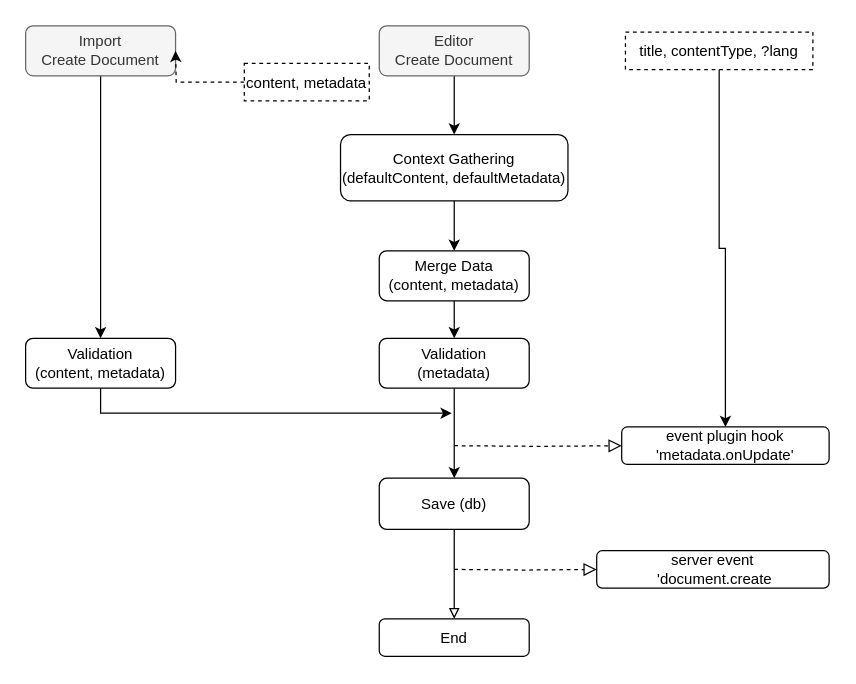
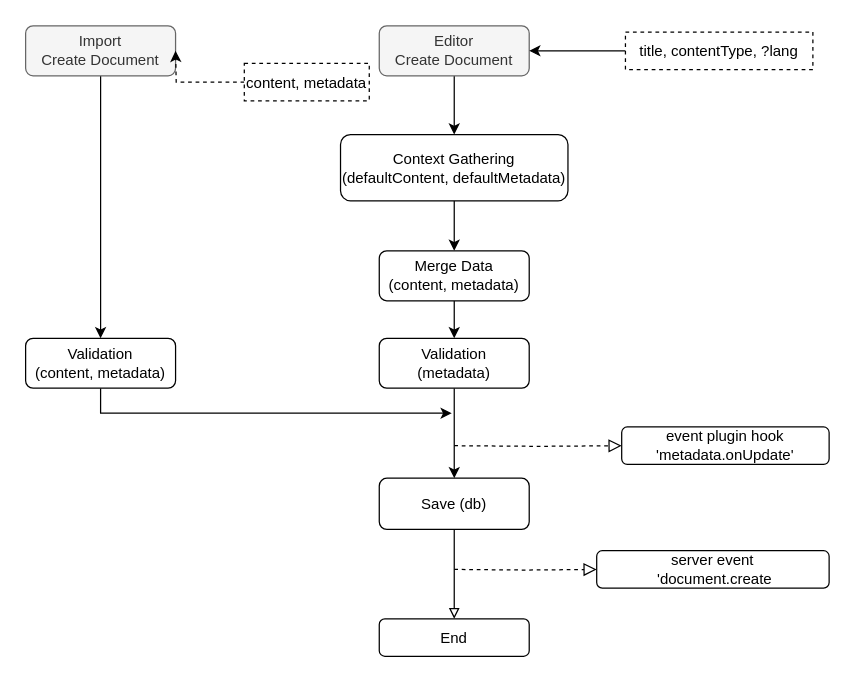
  <mxCell id="0" />
  <mxCell id="1" parent="0" />
  <mxCell id="2" value="" style="edgeStyle=orthogonalEdgeStyle;rounded=0;orthogonalLoop=1;jettySize=auto;html=1;" edge="1" parent="1" source="3" target="7"><mxGeometry relative="1" as="geometry" /></mxCell>
  <mxCell id="3" value="Editor&lt;br&gt;Create Document" style="rounded=1;whiteSpace=wrap;html=1;fontSize=12;glass=0;strokeWidth=1;shadow=0;fillColor=#f5f5f5;fontColor=#333333;strokeColor=#666666;" parent="1" vertex="1"><mxGeometry x="303" y="20" width="120" height="40" as="geometry" /></mxCell>
  <mxCell id="4" value="" style="edgeStyle=orthogonalEdgeStyle;rounded=0;html=1;jettySize=auto;orthogonalLoop=1;fontSize=11;endArrow=block;endFill=0;endSize=8;strokeWidth=1;shadow=0;labelBackgroundColor=none;dashed=1;" parent="1" target="5" edge="1"><mxGeometry y="10" relative="1" as="geometry"><mxPoint as="offset" /><mxPoint x="363" y="356" as="sourcePoint" /></mxGeometry></mxCell>
  <mxCell id="5" value="event plugin hook 'metadata.onUpdate'" style="rounded=1;whiteSpace=wrap;html=1;fontSize=12;glass=0;strokeWidth=1;shadow=0;" parent="1" vertex="1"><mxGeometry x="497" y="341" width="166" height="30" as="geometry" /></mxCell>
  <mxCell id="6" value="" style="edgeStyle=orthogonalEdgeStyle;rounded=0;orthogonalLoop=1;jettySize=auto;html=1;entryX=0.5;entryY=0;entryDx=0;entryDy=0;" parent="1" source="7" target="9" edge="1"><mxGeometry relative="1" as="geometry"><mxPoint x="363" y="220" as="targetPoint" /></mxGeometry></mxCell>
  <mxCell id="7" value="Context Gathering&lt;br&gt;(defaultContent, defaultMetadata)" style="rounded=1;whiteSpace=wrap;html=1;fontSize=12;glass=0;strokeWidth=1;shadow=0;" parent="1" vertex="1"><mxGeometry x="272" y="107" width="182" height="53" as="geometry" /></mxCell>
  <mxCell id="8" value="" style="edgeStyle=orthogonalEdgeStyle;rounded=0;orthogonalLoop=1;jettySize=auto;html=1;fontSize=12;strokeColor=default;" edge="1" parent="1" source="9" target="20"><mxGeometry relative="1" as="geometry" /></mxCell>
  <mxCell id="9" value="Merge Data&lt;br&gt;(content, metadata)" style="rounded=1;whiteSpace=wrap;html=1;fontSize=12;glass=0;strokeWidth=1;shadow=0;" parent="1" vertex="1"><mxGeometry x="303" y="200" width="120" height="40" as="geometry" /></mxCell>
  <mxCell id="10" value="" style="edgeStyle=orthogonalEdgeStyle;rounded=0;orthogonalLoop=1;jettySize=auto;html=1;endArrow=block;endFill=0;strokeColor=#000000;entryX=0.5;entryY=0;entryDx=0;entryDy=0;" parent="1" source="11" edge="1" target="14"><mxGeometry relative="1" as="geometry"><mxPoint x="363" y="700" as="targetPoint" /></mxGeometry></mxCell>
  <mxCell id="11" value="Save (db)" style="rounded=1;whiteSpace=wrap;html=1;shadow=0;strokeWidth=1;glass=0;" parent="1" vertex="1"><mxGeometry x="303" y="382" width="120" height="41" as="geometry" /></mxCell>
  <mxCell id="12" value="" style="edgeStyle=orthogonalEdgeStyle;rounded=0;html=1;jettySize=auto;orthogonalLoop=1;fontSize=11;endArrow=block;endFill=0;endSize=8;strokeWidth=1;shadow=0;labelBackgroundColor=none;dashed=1;" parent="1" target="13" edge="1"><mxGeometry y="10" relative="1" as="geometry"><mxPoint as="offset" /><mxPoint x="363" y="455" as="sourcePoint" /></mxGeometry></mxCell>
  <mxCell id="13" value="server event&lt;br&gt;&amp;nbsp;'document.create" style="rounded=1;whiteSpace=wrap;html=1;fontSize=12;glass=0;strokeWidth=1;shadow=0;" parent="1" vertex="1"><mxGeometry x="477" y="440" width="186" height="30" as="geometry" /></mxCell>
  <mxCell id="14" value="End" style="whiteSpace=wrap;html=1;rounded=1;shadow=0;strokeWidth=1;glass=0;" parent="1" vertex="1"><mxGeometry x="303" y="494.5" width="120" height="30" as="geometry" /></mxCell>
  <mxCell id="15" value="" style="edgeStyle=orthogonalEdgeStyle;rounded=0;orthogonalLoop=1;jettySize=auto;html=1;fontSize=12;strokeColor=default;entryX=0.5;entryY=0;entryDx=0;entryDy=0;" edge="1" parent="1" source="16" target="22"><mxGeometry relative="1" as="geometry"><mxPoint x="80" y="140" as="targetPoint" /></mxGeometry></mxCell>
  <mxCell id="16" value="Import&lt;br&gt;Create Document" style="rounded=1;whiteSpace=wrap;html=1;fontSize=12;glass=0;strokeWidth=1;shadow=0;fillColor=#f5f5f5;fontColor=#333333;strokeColor=#666666;" vertex="1" parent="1"><mxGeometry x="20" y="20" width="120" height="40" as="geometry" /></mxCell>
- <mxCell id="17" value="" style="edgeStyle=orthogonalEdgeStyle;rounded=0;orthogonalLoop=1;jettySize=auto;html=1;fontSize=12;strokeColor=default;" edge="1" parent="1" source="18" target="5"><mxGeometry relative="1" as="geometry" /></mxCell>
+ <mxCell id="17" value="" style="edgeStyle=orthogonalEdgeStyle;rounded=0;orthogonalLoop=1;jettySize=auto;html=1;fontSize=12;strokeColor=default;" edge="1" parent="1" source="18" target="3"><mxGeometry relative="1" as="geometry" /></mxCell>
  <mxCell id="18" value="&lt;font style=&quot;font-size: 12px&quot;&gt;title, contentType, ?lang&lt;/font&gt;" style="rounded=0;whiteSpace=wrap;html=1;shadow=0;glass=0;sketch=0;fontSize=13;dashed=1;" vertex="1" parent="1"><mxGeometry x="500" y="25" width="150" height="30" as="geometry" /></mxCell>
  <mxCell id="19" value="" style="edgeStyle=orthogonalEdgeStyle;rounded=0;orthogonalLoop=1;jettySize=auto;html=1;fontSize=12;strokeColor=default;entryX=0.5;entryY=0;entryDx=0;entryDy=0;" edge="1" parent="1" source="20" target="11"><mxGeometry relative="1" as="geometry"><mxPoint x="363" y="390" as="targetPoint" /></mxGeometry></mxCell>
  <mxCell id="20" value="Validation&lt;br&gt;(metadata)" style="whiteSpace=wrap;html=1;rounded=1;glass=0;strokeWidth=1;shadow=0;" vertex="1" parent="1"><mxGeometry x="303" y="270" width="120" height="40" as="geometry" /></mxCell>
  <mxCell id="21" value="" style="edgeStyle=orthogonalEdgeStyle;rounded=0;orthogonalLoop=1;jettySize=auto;html=1;fontSize=12;strokeColor=default;" edge="1" parent="1" source="22"><mxGeometry relative="1" as="geometry"><mxPoint x="361" y="330" as="targetPoint" /><Array as="points"><mxPoint x="80" y="330" /></Array></mxGeometry></mxCell>
  <mxCell id="22" value="Validation&lt;br&gt;(content, metadata)" style="whiteSpace=wrap;html=1;rounded=1;glass=0;strokeWidth=1;shadow=0;" vertex="1" parent="1"><mxGeometry x="20" y="270" width="120" height="40" as="geometry" /></mxCell>
  <mxCell id="23" value="" style="edgeStyle=orthogonalEdgeStyle;rounded=0;orthogonalLoop=1;jettySize=auto;html=1;strokeColor=default;dashed=1;exitX=0;exitY=0.5;exitDx=0;exitDy=0;" edge="1" parent="1" source="24"><mxGeometry relative="1" as="geometry"><mxPoint x="276" y="10" as="sourcePoint" /><mxPoint x="140" y="40" as="targetPoint" /></mxGeometry></mxCell>
  <mxCell id="24" value="&lt;font style=&quot;font-size: 12px&quot;&gt;content, metadata&lt;/font&gt;" style="rounded=0;whiteSpace=wrap;html=1;shadow=0;glass=0;sketch=0;fontSize=13;dashed=1;" vertex="1" parent="1"><mxGeometry x="195" y="50" width="100" height="30" as="geometry" /></mxCell>
